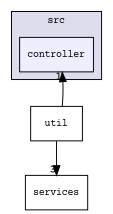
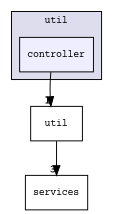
  digraph {
    compound=true
    fontname="Courier Prime"
    node [fontname="Courier Prime" fontsize=10 shape=box]
    edge [fontname="Courier Prime" labeldistance=1.5 labelfontname=Helvetica labelfontsize=10]
    n1 [fillcolor="#eeeeff" label=controller pencolor=black style=filled]
    n2 [label=util]
    n3 [label=services]
    subgraph cluster_1 {
      bgcolor="#ddddee"
      fontsize=10
-     label=src
+     label=util
      pencolor=black
      n1
    }
-   n2 -> n1 [headlabel=1]
+   n1 -> n2 [headlabel=1]
    n2 -> n3 [headlabel=3]
  }
